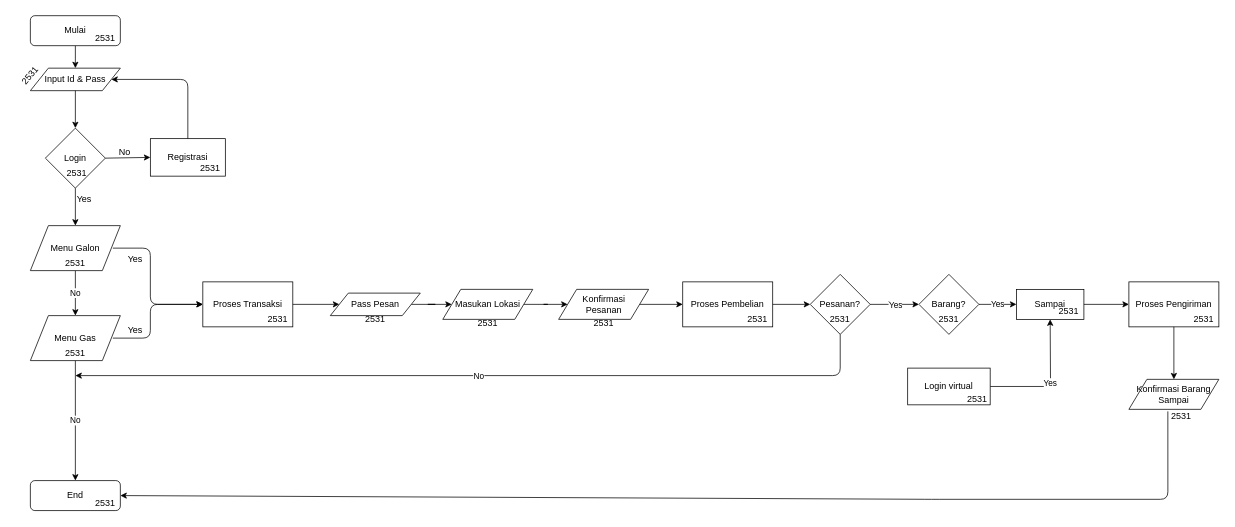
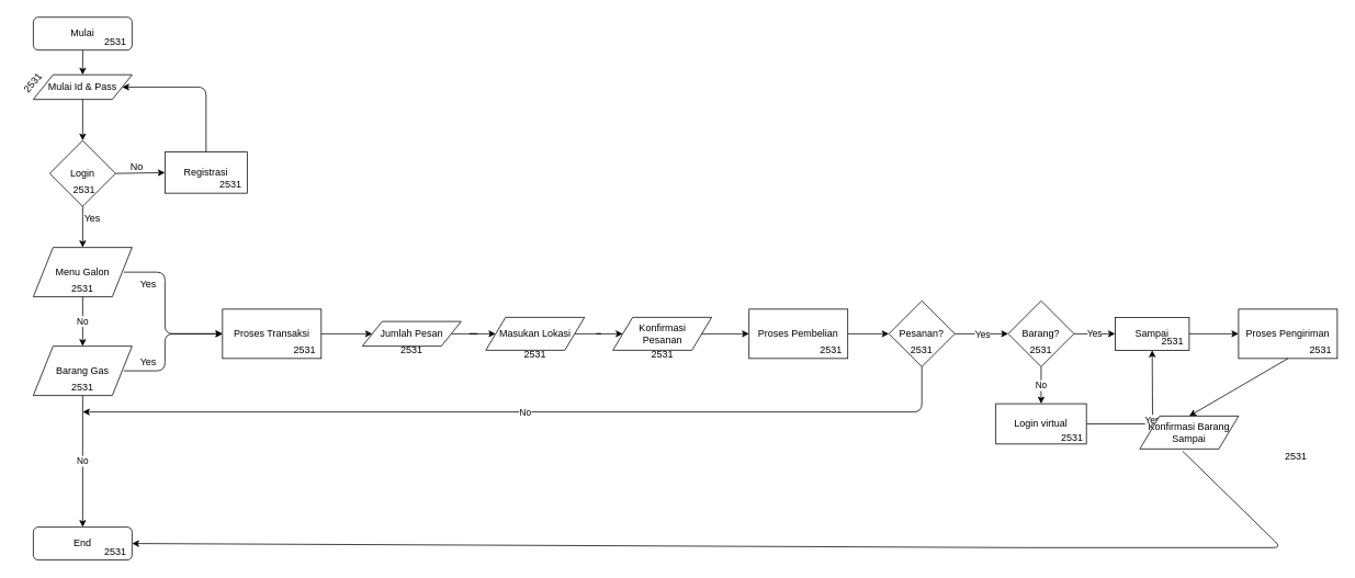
  <mxCell id="0" />
  <mxCell id="1" parent="0" />
  <mxCell id="2" style="edgeStyle=orthogonalEdgeStyle;rounded=0;orthogonalLoop=1;jettySize=auto;html=1;exitX=0.5;exitY=1;exitDx=0;exitDy=0;entryX=0.5;entryY=0;entryDx=0;entryDy=0;" parent="1" source="3" edge="1"><mxGeometry relative="1" as="geometry"><mxPoint x="100" y="90" as="targetPoint" /></mxGeometry></mxCell>
  <mxCell id="3" value="Mulai" style="rounded=1;whiteSpace=wrap;html=1;fontSize=12;glass=0;strokeWidth=1;shadow=0;" parent="1" vertex="1"><mxGeometry x="40" y="20" width="120" height="40" as="geometry" /></mxCell>
  <mxCell id="4" value="No" style="edgeStyle=orthogonalEdgeStyle;rounded=0;orthogonalLoop=1;jettySize=auto;html=1;exitX=0.5;exitY=1;exitDx=0;exitDy=0;entryX=0.5;entryY=0;entryDx=0;entryDy=0;" parent="1" source="52" target="53" edge="1"><mxGeometry relative="1" as="geometry"><mxPoint x="100" y="370" as="sourcePoint" /><mxPoint x="100" y="410" as="targetPoint" /></mxGeometry></mxCell>
  <mxCell id="5" value="No" style="edgeStyle=orthogonalEdgeStyle;rounded=0;orthogonalLoop=1;jettySize=auto;html=1;exitX=0.5;exitY=1;exitDx=0;exitDy=0;" parent="1" source="54" target="6" edge="1"><mxGeometry relative="1" as="geometry"><mxPoint x="100" y="490" as="sourcePoint" /></mxGeometry></mxCell>
  <mxCell id="6" value="End" style="rounded=1;whiteSpace=wrap;html=1;fontSize=12;glass=0;strokeWidth=1;shadow=0;" parent="1" vertex="1"><mxGeometry x="40" y="640" width="120" height="40" as="geometry" /></mxCell>
  <mxCell id="7" style="edgeStyle=orthogonalEdgeStyle;rounded=0;orthogonalLoop=1;jettySize=auto;html=1;exitX=1;exitY=0.5;exitDx=0;exitDy=0;entryX=0;entryY=0.5;entryDx=0;entryDy=0;" parent="1" source="8" target="10" edge="1"><mxGeometry relative="1" as="geometry" /></mxCell>
- <mxCell id="8" value="Pass Pesan" style="shape=parallelogram;perimeter=parallelogramPerimeter;whiteSpace=wrap;html=1;" parent="1" vertex="1"><mxGeometry x="440" y="390" width="120" height="30" as="geometry" /></mxCell>
+ <mxCell id="8" value="Jumlah Pesan" style="shape=parallelogram;perimeter=parallelogramPerimeter;whiteSpace=wrap;html=1;" parent="1" vertex="1"><mxGeometry x="440" y="390" width="120" height="30" as="geometry" /></mxCell>
  <mxCell id="9" style="edgeStyle=orthogonalEdgeStyle;rounded=0;orthogonalLoop=1;jettySize=auto;html=1;exitX=1;exitY=0.5;exitDx=0;exitDy=0;entryX=0;entryY=0.5;entryDx=0;entryDy=0;" parent="1" source="10" target="12" edge="1"><mxGeometry relative="1" as="geometry" /></mxCell>
  <mxCell id="10" value="Masukan Lokasi" style="shape=parallelogram;perimeter=parallelogramPerimeter;whiteSpace=wrap;html=1;" parent="1" vertex="1"><mxGeometry x="590" y="385" width="120" height="40" as="geometry" /></mxCell>
  <mxCell id="11" style="edgeStyle=orthogonalEdgeStyle;rounded=0;orthogonalLoop=1;jettySize=auto;html=1;exitX=1;exitY=0.5;exitDx=0;exitDy=0;entryX=0;entryY=0.5;entryDx=0;entryDy=0;" parent="1" source="12" target="30" edge="1"><mxGeometry relative="1" as="geometry"><mxPoint x="890" y="405" as="targetPoint" /></mxGeometry></mxCell>
  <mxCell id="12" value="Konfirmasi &lt;br&gt;Pesanan" style="shape=parallelogram;perimeter=parallelogramPerimeter;whiteSpace=wrap;html=1;" parent="1" vertex="1"><mxGeometry x="744.5" y="385" width="120" height="40" as="geometry" /></mxCell>
+ <mxCell id="13" value="No" style="edgeStyle=orthogonalEdgeStyle;rounded=0;orthogonalLoop=1;jettySize=auto;html=1;exitX=0.5;exitY=1;exitDx=0;exitDy=0;entryX=0.5;entryY=0;entryDx=0;entryDy=0;" parent="1" source="15" target="61" edge="1"><mxGeometry relative="1" as="geometry"><mxPoint x="1265" y="485" as="targetPoint" /></mxGeometry></mxCell>
  <mxCell id="14" value="Yes" style="edgeStyle=orthogonalEdgeStyle;rounded=0;orthogonalLoop=1;jettySize=auto;html=1;exitX=1;exitY=0.5;exitDx=0;exitDy=0;entryX=0;entryY=0.5;entryDx=0;entryDy=0;" parent="1" source="15" edge="1"><mxGeometry relative="1" as="geometry"><mxPoint x="1355" y="405" as="targetPoint" /></mxGeometry></mxCell>
  <mxCell id="15" value="Barang?" style="rhombus;whiteSpace=wrap;html=1;" parent="1" vertex="1"><mxGeometry x="1225" y="365" width="80" height="80" as="geometry" /></mxCell>
  <mxCell id="16" value="Yes" style="edgeStyle=orthogonalEdgeStyle;rounded=0;orthogonalLoop=1;jettySize=auto;html=1;entryX=0.5;entryY=1;entryDx=0;entryDy=0;exitX=1;exitY=0.5;exitDx=0;exitDy=0;" parent="1" source="61" edge="1"><mxGeometry relative="1" as="geometry"><mxPoint x="1400" y="425" as="targetPoint" /><mxPoint x="1305" y="525" as="sourcePoint" /></mxGeometry></mxCell>
  <mxCell id="17" value="2531" style="text;html=1;strokeColor=none;fillColor=none;align=center;verticalAlign=middle;whiteSpace=wrap;rounded=0;" parent="1" vertex="1"><mxGeometry x="120" y="40" width="40" height="20" as="geometry" /></mxCell>
  <mxCell id="18" value="2531" style="text;html=1;strokeColor=none;fillColor=none;align=center;verticalAlign=middle;whiteSpace=wrap;rounded=0;" parent="1" vertex="1"><mxGeometry x="120" y="660" width="40" height="20" as="geometry" /></mxCell>
  <mxCell id="19" value="2531" style="text;html=1;strokeColor=none;fillColor=none;align=center;verticalAlign=middle;whiteSpace=wrap;rounded=0;" parent="1" vertex="1"><mxGeometry x="480" y="415" width="40" height="20" as="geometry" /></mxCell>
  <mxCell id="20" value="2531" style="text;html=1;strokeColor=none;fillColor=none;align=center;verticalAlign=middle;whiteSpace=wrap;rounded=0;" parent="1" vertex="1"><mxGeometry x="630" y="420" width="40" height="20" as="geometry" /></mxCell>
  <mxCell id="21" value="2531" style="text;html=1;strokeColor=none;fillColor=none;align=center;verticalAlign=middle;whiteSpace=wrap;rounded=0;" parent="1" vertex="1"><mxGeometry x="784.5" y="420" width="40" height="20" as="geometry" /></mxCell>
  <mxCell id="22" value="Sampai" style="rounded=0;whiteSpace=wrap;html=1;" parent="1" vertex="1"><mxGeometry x="1355" y="385" width="90" height="40" as="geometry" /></mxCell>
- <mxCell id="23" value="Konfirmasi Barang Sampai" style="shape=parallelogram;perimeter=parallelogramPerimeter;whiteSpace=wrap;html=1;" parent="1" vertex="1"><mxGeometry x="1505" y="505" width="120" height="40" as="geometry" /></mxCell>
+ <mxCell id="23" value="Konfirmasi Barang Sampai" style="shape=parallelogram;perimeter=parallelogramPerimeter;whiteSpace=wrap;html=1;" parent="1" vertex="1"><mxGeometry x="1385" y="505" width="120" height="40" as="geometry" /></mxCell>
  <mxCell id="24" value="" style="endArrow=classic;html=1;exitX=1;exitY=0.5;exitDx=0;exitDy=0;entryX=0;entryY=0.5;entryDx=0;entryDy=0;" parent="1" source="22" target="31" edge="1"><mxGeometry width="50" height="50" relative="1" as="geometry"><mxPoint x="1195" y="465" as="sourcePoint" /><mxPoint x="1245" y="415" as="targetPoint" /></mxGeometry></mxCell>
  <mxCell id="25" value="" style="endArrow=classic;html=1;entryX=1;entryY=0.5;entryDx=0;entryDy=0;exitX=0.433;exitY=1.068;exitDx=0;exitDy=0;exitPerimeter=0;" parent="1" source="23" target="6" edge="1"><mxGeometry width="50" height="50" relative="1" as="geometry"><mxPoint x="900" y="655" as="sourcePoint" /><mxPoint x="600" y="625" as="targetPoint" /><Array as="points"><mxPoint x="1557" y="665" /><mxPoint x="1242" y="665" /></Array></mxGeometry></mxCell>
  <mxCell id="26" value="2531" style="text;html=1;strokeColor=none;fillColor=none;align=center;verticalAlign=middle;whiteSpace=wrap;rounded=0;" parent="1" vertex="1"><mxGeometry x="1245" y="415" width="40" height="20" as="geometry" /></mxCell>
  <mxCell id="27" value="2531" style="text;html=1;strokeColor=none;fillColor=none;align=center;verticalAlign=middle;whiteSpace=wrap;rounded=0;" parent="1" vertex="1"><mxGeometry x="1405" y="405" width="40" height="20" as="geometry" /></mxCell>
  <mxCell id="28" value="2531" style="text;html=1;strokeColor=none;fillColor=none;align=center;verticalAlign=middle;whiteSpace=wrap;rounded=0;" parent="1" vertex="1"><mxGeometry x="1555" y="545" width="40" height="20" as="geometry" /></mxCell>
  <mxCell id="29" value="Proses Transaksi" style="rounded=0;whiteSpace=wrap;html=1;" parent="1" vertex="1"><mxGeometry x="270" y="375" width="120" height="60" as="geometry" /></mxCell>
  <mxCell id="30" value="Proses Pembelian" style="rounded=0;whiteSpace=wrap;html=1;" parent="1" vertex="1"><mxGeometry x="910" y="375" width="120" height="60" as="geometry" /></mxCell>
  <mxCell id="31" value="Proses Pengiriman" style="rounded=0;whiteSpace=wrap;html=1;" parent="1" vertex="1"><mxGeometry x="1505" y="375" width="120" height="60" as="geometry" /></mxCell>
  <mxCell id="32" value="" style="endArrow=classic;html=1;exitX=0.5;exitY=1;exitDx=0;exitDy=0;entryX=0.5;entryY=0;entryDx=0;entryDy=0;" parent="1" target="51" edge="1"><mxGeometry width="50" height="50" relative="1" as="geometry"><mxPoint x="100" y="250" as="sourcePoint" /><mxPoint x="100" y="290" as="targetPoint" /></mxGeometry></mxCell>
  <mxCell id="33" value="2531" style="text;html=1;strokeColor=none;fillColor=none;align=center;verticalAlign=middle;whiteSpace=wrap;rounded=0;rotation=-50;" parent="1" vertex="1"><mxGeometry x="20" y="90" width="40" height="20" as="geometry" /></mxCell>
  <mxCell id="34" value="" style="endArrow=classic;html=1;entryX=0.5;entryY=0;entryDx=0;entryDy=0;exitX=0.5;exitY=1;exitDx=0;exitDy=0;" parent="1" source="31" target="23" edge="1"><mxGeometry width="50" height="50" relative="1" as="geometry"><mxPoint x="1405" y="625" as="sourcePoint" /><mxPoint x="1455" y="575" as="targetPoint" /></mxGeometry></mxCell>
  <mxCell id="35" value="2531" style="text;html=1;strokeColor=none;fillColor=none;align=center;verticalAlign=middle;whiteSpace=wrap;rounded=0;" parent="1" vertex="1"><mxGeometry x="1585" y="415" width="40" height="20" as="geometry" /></mxCell>
  <mxCell id="36" value="" style="endArrow=classic;html=1;exitX=1;exitY=0.5;exitDx=0;exitDy=0;entryX=0;entryY=0.5;entryDx=0;entryDy=0;" parent="1" target="29" edge="1"><mxGeometry width="50" height="50" relative="1" as="geometry"><mxPoint x="150" y="450" as="sourcePoint" /><mxPoint x="320" y="575" as="targetPoint" /><Array as="points"><mxPoint x="200" y="450" /><mxPoint x="200" y="405" /></Array></mxGeometry></mxCell>
  <mxCell id="37" value="" style="endArrow=classic;html=1;exitX=1;exitY=0.5;exitDx=0;exitDy=0;entryX=0;entryY=0.5;entryDx=0;entryDy=0;" parent="1" target="29" edge="1"><mxGeometry width="50" height="50" relative="1" as="geometry"><mxPoint x="150" y="330" as="sourcePoint" /><mxPoint x="380" y="575" as="targetPoint" /><Array as="points"><mxPoint x="200" y="330" /><mxPoint x="200" y="405" /></Array></mxGeometry></mxCell>
  <mxCell id="38" value="Yes" style="text;html=1;strokeColor=none;fillColor=none;align=center;verticalAlign=middle;whiteSpace=wrap;rounded=0;" parent="1" vertex="1"><mxGeometry x="160" y="335" width="40" height="20" as="geometry" /></mxCell>
  <mxCell id="39" value="Yes" style="text;html=1;strokeColor=none;fillColor=none;align=center;verticalAlign=middle;whiteSpace=wrap;rounded=0;" parent="1" vertex="1"><mxGeometry x="160" y="430" width="40" height="20" as="geometry" /></mxCell>
  <mxCell id="40" value="" style="endArrow=classic;html=1;exitX=1;exitY=0.5;exitDx=0;exitDy=0;entryX=0;entryY=0.5;entryDx=0;entryDy=0;" parent="1" source="29" target="8" edge="1"><mxGeometry width="50" height="50" relative="1" as="geometry"><mxPoint x="470" y="615" as="sourcePoint" /><mxPoint x="520" y="565" as="targetPoint" /></mxGeometry></mxCell>
  <mxCell id="41" value="2531" style="text;html=1;strokeColor=none;fillColor=none;align=center;verticalAlign=middle;whiteSpace=wrap;rounded=0;" parent="1" vertex="1"><mxGeometry x="350" y="415" width="40" height="20" as="geometry" /></mxCell>
  <mxCell id="42" value="2531" style="text;html=1;strokeColor=none;fillColor=none;align=center;verticalAlign=middle;whiteSpace=wrap;rounded=0;" parent="1" vertex="1"><mxGeometry x="990" y="415" width="40" height="20" as="geometry" /></mxCell>
- <mxCell id="43" value="Input Id &amp;amp; Pass" style="shape=parallelogram;perimeter=parallelogramPerimeter;whiteSpace=wrap;html=1;" parent="1" vertex="1"><mxGeometry x="40" y="90" width="120" height="30" as="geometry" /></mxCell>
+ <mxCell id="43" value="Mulai Id &amp;amp; Pass" style="shape=parallelogram;perimeter=parallelogramPerimeter;whiteSpace=wrap;html=1;" parent="1" vertex="1"><mxGeometry x="40" y="90" width="120" height="30" as="geometry" /></mxCell>
  <mxCell id="44" value="Login" style="rhombus;whiteSpace=wrap;html=1;" parent="1" vertex="1"><mxGeometry x="60" y="170" width="80" height="80" as="geometry" /></mxCell>
  <mxCell id="45" value="Yes" style="text;html=1;strokeColor=none;fillColor=none;align=center;verticalAlign=middle;whiteSpace=wrap;rounded=0;" parent="1" vertex="1"><mxGeometry x="92" y="255" width="40" height="20" as="geometry" /></mxCell>
  <mxCell id="46" value="" style="endArrow=classic;html=1;exitX=0.5;exitY=1;exitDx=0;exitDy=0;entryX=0.5;entryY=0;entryDx=0;entryDy=0;" parent="1" source="43" target="44" edge="1"><mxGeometry width="50" height="50" relative="1" as="geometry"><mxPoint x="300" y="160" as="sourcePoint" /><mxPoint x="350" y="110" as="targetPoint" /></mxGeometry></mxCell>
  <mxCell id="47" value="" style="endArrow=classic;html=1;exitX=1;exitY=0.5;exitDx=0;exitDy=0;entryX=0;entryY=0.5;entryDx=0;entryDy=0;" parent="1" target="48" edge="1"><mxGeometry width="50" height="50" relative="1" as="geometry"><mxPoint x="140" y="210" as="sourcePoint" /><mxPoint x="180" y="260" as="targetPoint" /></mxGeometry></mxCell>
  <mxCell id="48" value="Registrasi" style="rounded=0;whiteSpace=wrap;html=1;" parent="1" vertex="1"><mxGeometry x="200" y="184" width="100" height="50" as="geometry" /></mxCell>
  <mxCell id="49" value="No" style="text;html=1;strokeColor=none;fillColor=none;align=center;verticalAlign=middle;whiteSpace=wrap;rounded=0;" parent="1" vertex="1"><mxGeometry x="146" y="192" width="40" height="20" as="geometry" /></mxCell>
  <mxCell id="50" value="" style="endArrow=classic;html=1;exitX=0.5;exitY=0;exitDx=0;exitDy=0;entryX=1;entryY=0.5;entryDx=0;entryDy=0;" parent="1" source="48" target="43" edge="1"><mxGeometry width="50" height="50" relative="1" as="geometry"><mxPoint x="400" y="170" as="sourcePoint" /><mxPoint x="450" y="120" as="targetPoint" /><Array as="points"><mxPoint x="250" y="105" /></Array></mxGeometry></mxCell>
  <mxCell id="51" value="Menu Galon" style="shape=parallelogram;perimeter=parallelogramPerimeter;whiteSpace=wrap;html=1;" parent="1" vertex="1"><mxGeometry x="40" y="300" width="120" height="60" as="geometry" /></mxCell>
  <mxCell id="52" value="2531" style="text;html=1;strokeColor=none;fillColor=none;align=center;verticalAlign=middle;whiteSpace=wrap;rounded=0;" parent="1" vertex="1"><mxGeometry x="80" y="340" width="40" height="20" as="geometry" /></mxCell>
- <mxCell id="53" value="Menu Gas" style="shape=parallelogram;perimeter=parallelogramPerimeter;whiteSpace=wrap;html=1;" parent="1" vertex="1"><mxGeometry x="40" y="420" width="120" height="60" as="geometry" /></mxCell>
+ <mxCell id="53" value="Barang Gas" style="shape=parallelogram;perimeter=parallelogramPerimeter;whiteSpace=wrap;html=1;" parent="1" vertex="1"><mxGeometry x="40" y="420" width="120" height="60" as="geometry" /></mxCell>
  <mxCell id="54" value="2531" style="text;html=1;strokeColor=none;fillColor=none;align=center;verticalAlign=middle;whiteSpace=wrap;rounded=0;" parent="1" vertex="1"><mxGeometry x="80" y="460" width="40" height="20" as="geometry" /></mxCell>
  <mxCell id="55" value="Pesanan?" style="rhombus;whiteSpace=wrap;html=1;" parent="1" vertex="1"><mxGeometry x="1080" y="365" width="80" height="80" as="geometry" /></mxCell>
  <mxCell id="56" value="" style="endArrow=classic;html=1;exitX=1;exitY=0.5;exitDx=0;exitDy=0;entryX=0;entryY=0.5;entryDx=0;entryDy=0;" parent="1" source="30" target="55" edge="1"><mxGeometry width="50" height="50" relative="1" as="geometry"><mxPoint x="1020" y="500" as="sourcePoint" /><mxPoint x="1070" y="450" as="targetPoint" /></mxGeometry></mxCell>
  <mxCell id="57" value="" style="endArrow=classic;html=1;exitX=0.5;exitY=1;exitDx=0;exitDy=0;" parent="1" source="55" edge="1"><mxGeometry relative="1" as="geometry"><mxPoint x="760" y="230" as="sourcePoint" /><mxPoint x="100" y="500" as="targetPoint" /><Array as="points"><mxPoint x="1120" y="500" /></Array></mxGeometry></mxCell>
  <mxCell id="58" value="No" style="edgeLabel;resizable=0;html=1;align=center;verticalAlign=middle;" parent="57" connectable="0" vertex="1"><mxGeometry relative="1" as="geometry" /></mxCell>
  <mxCell id="59" value="Yes" style="endArrow=classic;html=1;exitX=1;exitY=0.5;exitDx=0;exitDy=0;entryX=0;entryY=0.5;entryDx=0;entryDy=0;" parent="1" source="55" target="15" edge="1"><mxGeometry relative="1" as="geometry"><mxPoint x="1180" y="440" as="sourcePoint" /><mxPoint x="1280" y="440" as="targetPoint" /></mxGeometry></mxCell>
  <mxCell id="60" value="Yes" style="edgeLabel;resizable=0;html=1;align=center;verticalAlign=middle;" parent="59" connectable="0" vertex="1"><mxGeometry relative="1" as="geometry" /></mxCell>
  <mxCell id="61" value="Login virtual" style="rounded=0;whiteSpace=wrap;html=1;" parent="1" vertex="1"><mxGeometry x="1210" y="490" width="110" height="49" as="geometry" /></mxCell>
  <mxCell id="62" value="2531" style="text;html=1;strokeColor=none;fillColor=none;align=center;verticalAlign=middle;whiteSpace=wrap;rounded=0;" parent="1" vertex="1"><mxGeometry x="1283" y="522" width="40" height="20" as="geometry" /></mxCell>
  <mxCell id="63" value="2531" style="text;html=1;strokeColor=none;fillColor=none;align=center;verticalAlign=middle;whiteSpace=wrap;rounded=0;rotation=0;" parent="1" vertex="1"><mxGeometry x="82" y="220" width="40" height="20" as="geometry" /></mxCell>
  <mxCell id="64" value="2531" style="text;html=1;strokeColor=none;fillColor=none;align=center;verticalAlign=middle;whiteSpace=wrap;rounded=0;rotation=0;" parent="1" vertex="1"><mxGeometry x="260" y="214" width="40" height="20" as="geometry" /></mxCell>
  <mxCell id="65" value="2531" style="text;html=1;strokeColor=none;fillColor=none;align=center;verticalAlign=middle;whiteSpace=wrap;rounded=0;" parent="1" vertex="1"><mxGeometry x="1100" y="415" width="40" height="20" as="geometry" /></mxCell>
